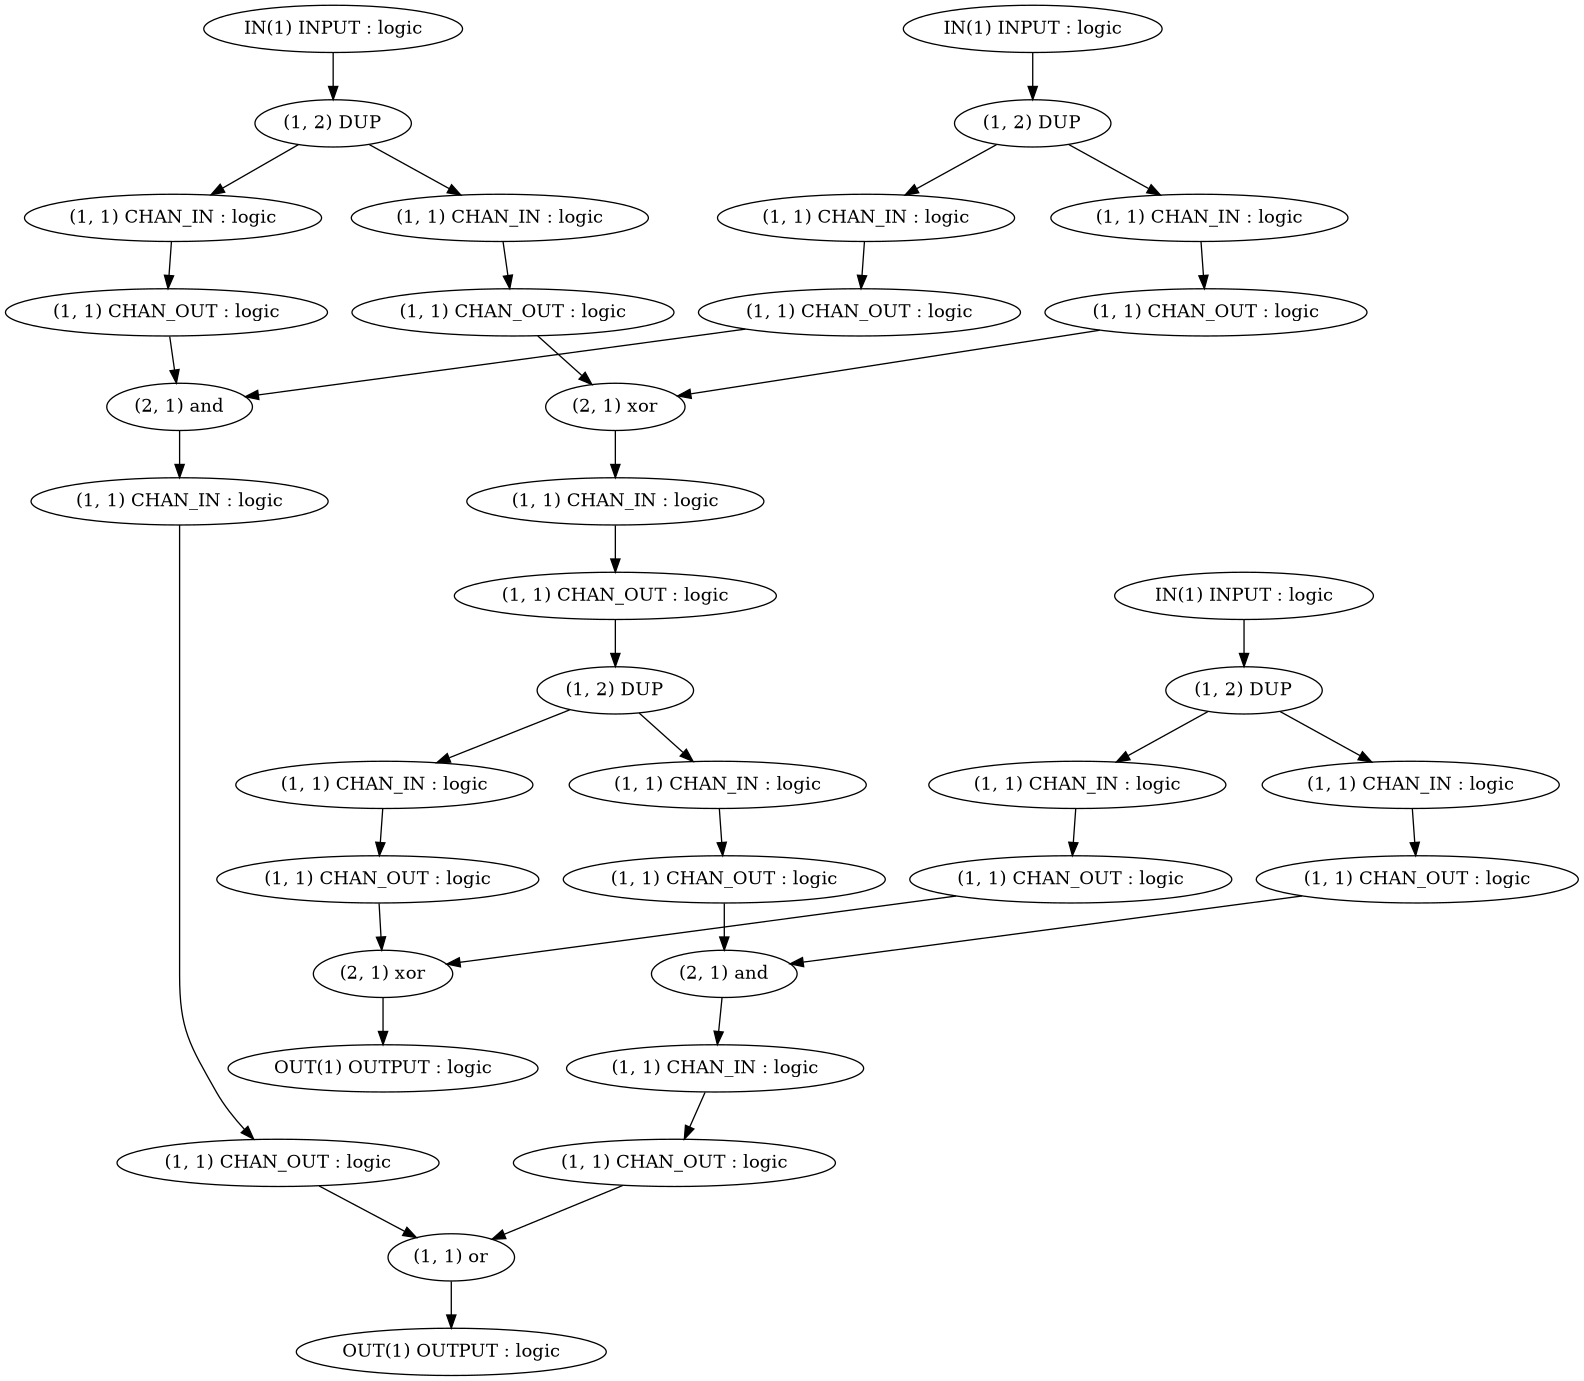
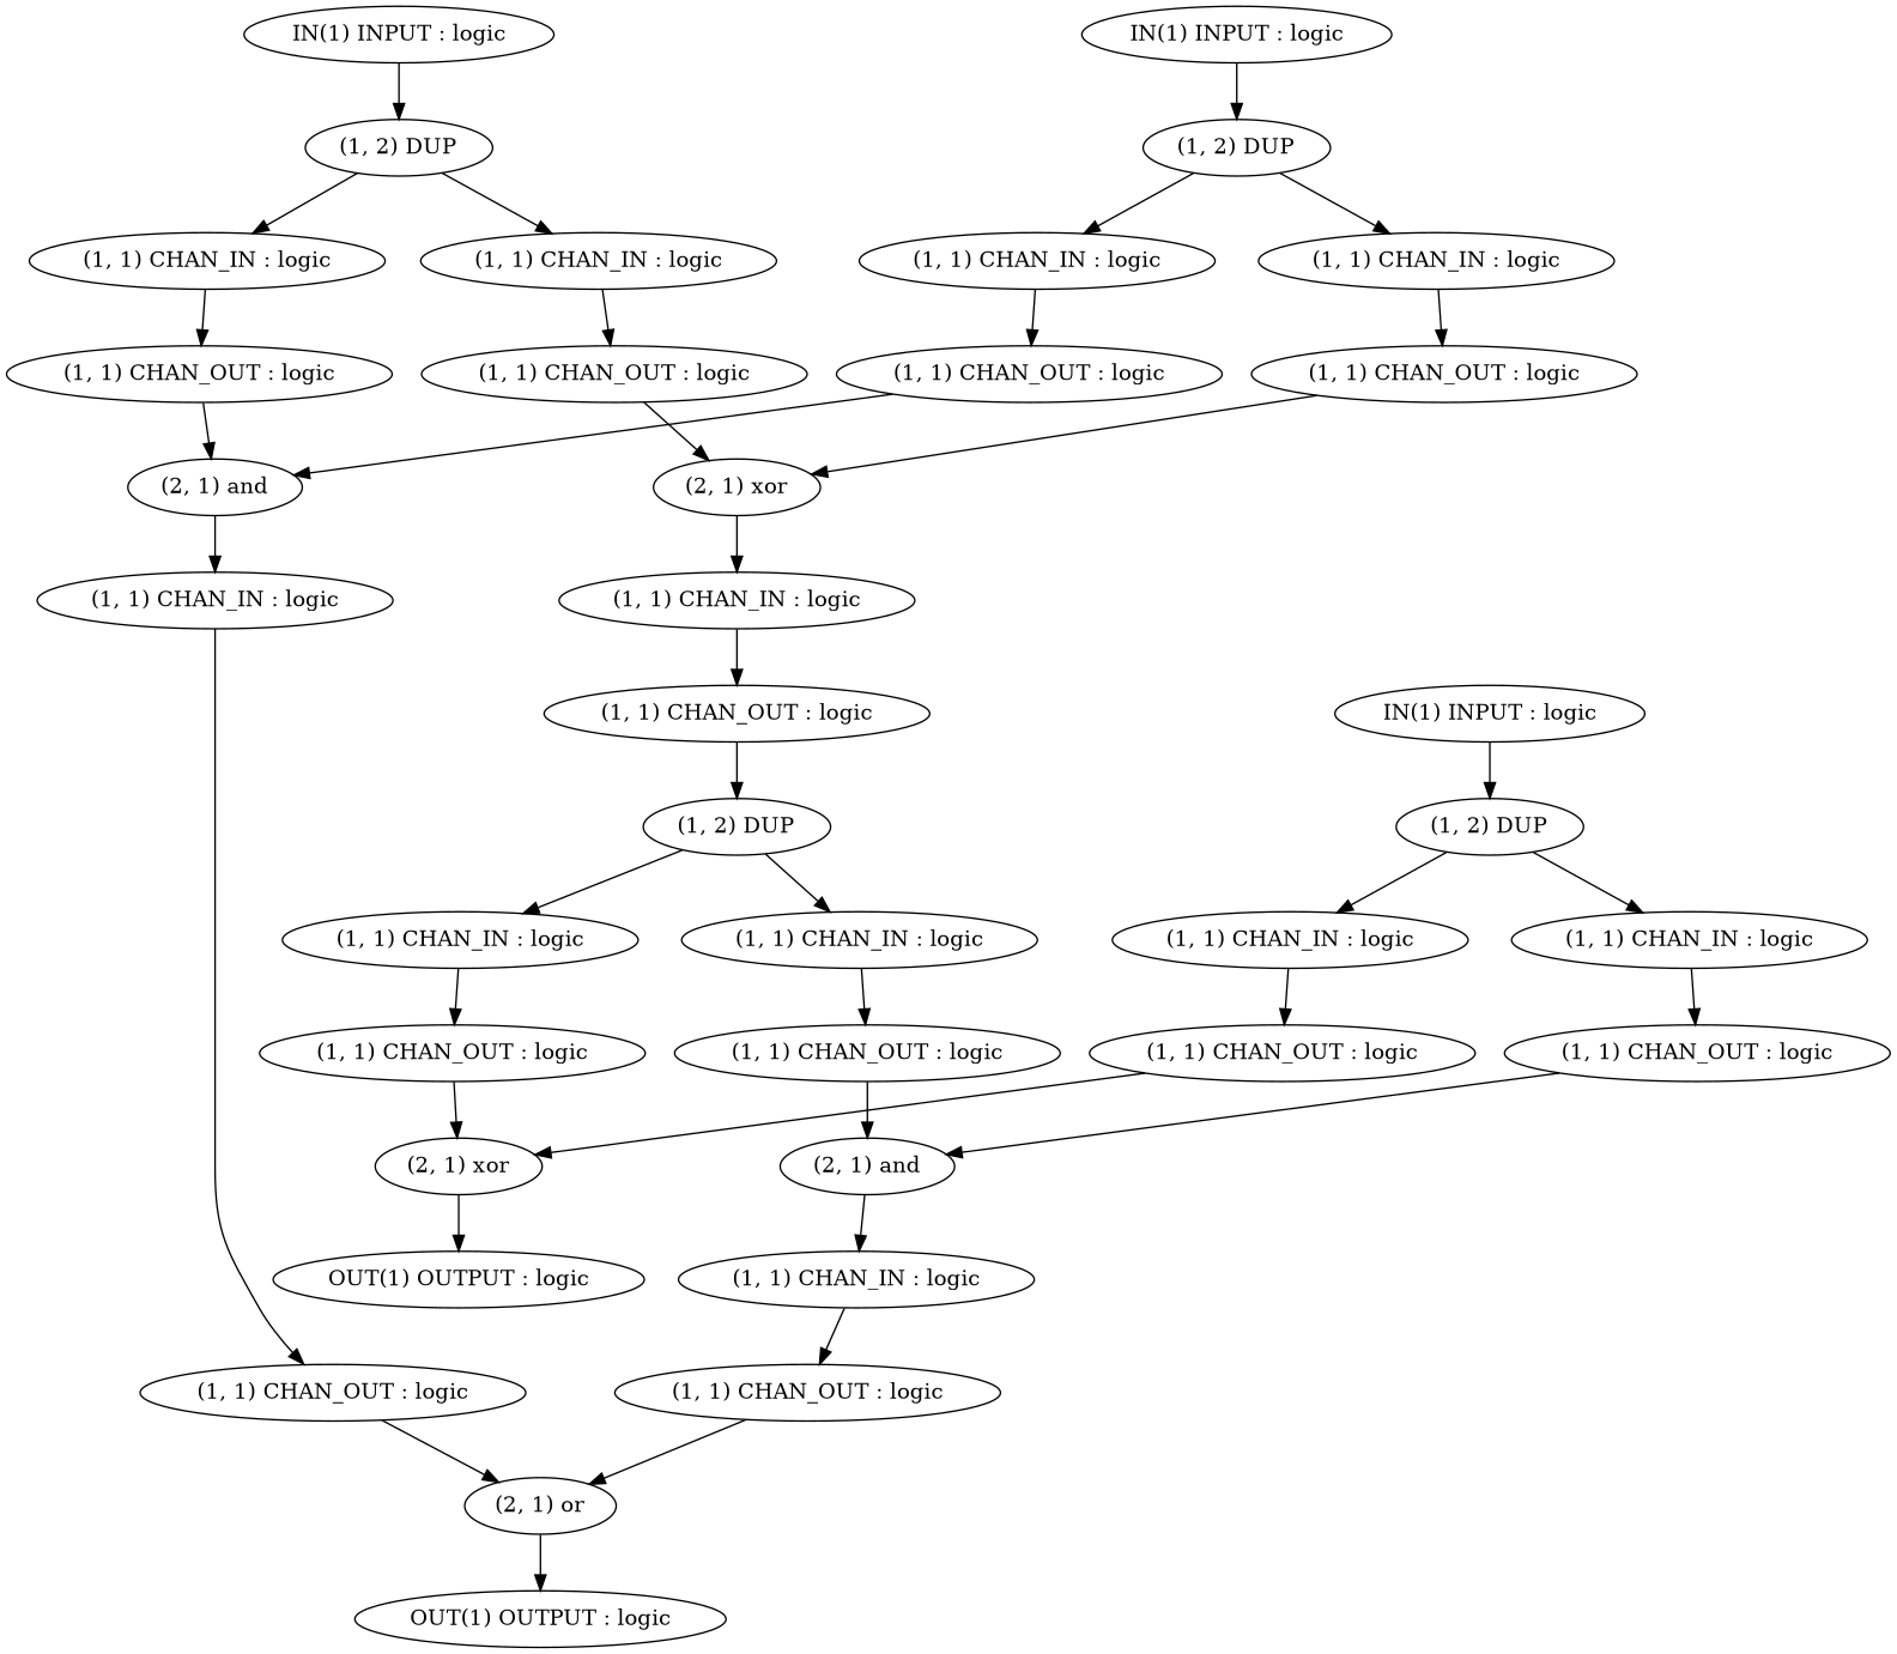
  digraph {
    n1 [label="(1, 1) CHAN_IN : logic"]
    n2 [label="(1, 1) CHAN_OUT : logic"]
-   n3 [label="(1, 1) or"]
+   n3 [label="(2, 1) or"]
    n4 [label="(1, 1) CHAN_IN : logic"]
    n5 [label="(1, 1) CHAN_OUT : logic"]
    n6 [label="(1, 1) CHAN_IN : logic"]
    n7 [label="(1, 1) CHAN_OUT : logic"]
    n8 [label="(2, 1) xor"]
    n9 [label="(1, 1) CHAN_IN : logic"]
    n10 [label="(1, 1) CHAN_OUT : logic"]
    n11 [label="(2, 1) and"]
    n12 [label="(1, 1) CHAN_IN : logic"]
    n13 [label="(1, 1) CHAN_OUT : logic"]
    n14 [label="(1, 1) CHAN_IN : logic"]
    n15 [label="(1, 1) CHAN_OUT : logic"]
    n16 [label="(1, 1) CHAN_IN : logic"]
    n17 [label="(1, 1) CHAN_OUT : logic"]
    n18 [label="(1, 2) DUP"]
    n19 [label="(1, 1) CHAN_IN : logic"]
    n20 [label="(1, 1) CHAN_OUT : logic"]
    n21 [label="(2, 1) xor"]
    n22 [label="(1, 1) CHAN_IN : logic"]
    n23 [label="(1, 1) CHAN_OUT : logic"]
    n24 [label="(2, 1) and"]
    n25 [label="(1, 1) CHAN_IN : logic"]
    n26 [label="(1, 1) CHAN_OUT : logic"]
    n27 [label="(1, 1) CHAN_IN : logic"]
    n28 [label="(1, 1) CHAN_OUT : logic"]
    n29 [label="OUT(1) OUTPUT : logic"]
    n30 [label="OUT(1) OUTPUT : logic"]
    n31 [label="IN(1) INPUT : logic"]
    n32 [label="(1, 2) DUP"]
    n33 [label="IN(1) INPUT : logic"]
    n34 [label="(1, 2) DUP"]
    n35 [label="IN(1) INPUT : logic"]
    n36 [label="(1, 2) DUP"]
    n1 -> n2
    n2 -> n3
    n3 -> n30
    n4 -> n5
    n5 -> n3
    n6 -> n7
    n7 -> n8
    n8 -> n29
    n9 -> n10
    n10 -> n11
    n11 -> n4
    n12 -> n13
    n13 -> n8
    n14 -> n15
    n15 -> n11
    n16 -> n17
    n17 -> n18
    n18 -> n12
    n18 -> n14
    n19 -> n20
    n20 -> n21
    n21 -> n16
    n22 -> n23
    n23 -> n24
    n24 -> n1
    n25 -> n26
    n26 -> n21
    n27 -> n28
    n28 -> n24
    n31 -> n32
    n32 -> n6
    n32 -> n9
    n33 -> n34
    n34 -> n19
    n34 -> n22
    n35 -> n36
    n36 -> n25
    n36 -> n27
  }
